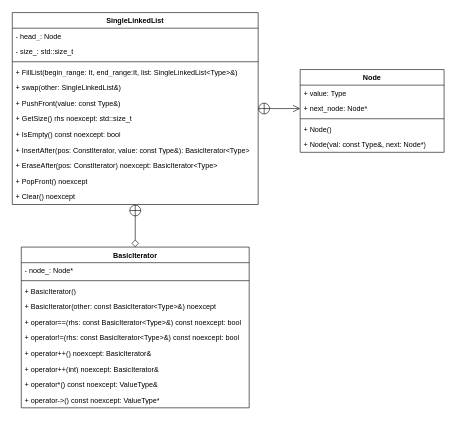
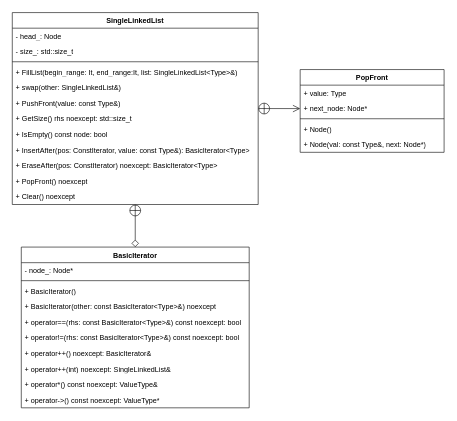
  <mxCell id="0" />
  <mxCell id="1" parent="0" />
  <mxCell id="2" value="SingleLinkedList" style="swimlane;fontStyle=1;align=center;verticalAlign=top;childLayout=stackLayout;horizontal=1;startSize=26;horizontalStack=0;resizeParent=1;resizeParentMax=0;resizeLast=0;collapsible=1;marginBottom=0;whiteSpace=wrap;html=1;" parent="1" vertex="1"><mxGeometry x="20" y="20" width="410" height="320" as="geometry"><mxRectangle x="40" y="60" width="140" height="30" as="alternateBounds" /></mxGeometry></mxCell>
  <mxCell id="3" value="- head_: Node" style="text;strokeColor=none;fillColor=none;align=left;verticalAlign=top;spacingLeft=4;spacingRight=4;overflow=hidden;rotatable=0;points=[[0,0.5],[1,0.5]];portConstraint=eastwest;whiteSpace=wrap;html=1;" parent="2" vertex="1"><mxGeometry y="26" width="410" height="26" as="geometry" /></mxCell>
  <mxCell id="4" value="- size_: std::size_t" style="text;strokeColor=none;fillColor=none;align=left;verticalAlign=top;spacingLeft=4;spacingRight=4;overflow=hidden;rotatable=0;points=[[0,0.5],[1,0.5]];portConstraint=eastwest;whiteSpace=wrap;html=1;" parent="2" vertex="1"><mxGeometry y="52" width="410" height="26" as="geometry" /></mxCell>
  <mxCell id="5" value="" style="line;strokeWidth=1;fillColor=none;align=left;verticalAlign=middle;spacingTop=-1;spacingLeft=3;spacingRight=3;rotatable=0;labelPosition=right;points=[];portConstraint=eastwest;strokeColor=inherit;" parent="2" vertex="1"><mxGeometry y="78" width="410" height="8" as="geometry" /></mxCell>
  <mxCell id="6" value="+ FillList(begin_range: It, end_range:It, list: SingleLinkedList&amp;lt;Type&amp;gt;&amp;amp;)" style="text;strokeColor=none;fillColor=none;align=left;verticalAlign=top;spacingLeft=4;spacingRight=4;overflow=hidden;rotatable=0;points=[[0,0.5],[1,0.5]];portConstraint=eastwest;whiteSpace=wrap;html=1;" parent="2" vertex="1"><mxGeometry y="86" width="410" height="26" as="geometry" /></mxCell>
  <mxCell id="7" value="+ swap(other: SingleLinkedList&amp;amp;)" style="text;strokeColor=none;fillColor=none;align=left;verticalAlign=top;spacingLeft=4;spacingRight=4;overflow=hidden;rotatable=0;points=[[0,0.5],[1,0.5]];portConstraint=eastwest;whiteSpace=wrap;html=1;" parent="2" vertex="1"><mxGeometry y="112" width="410" height="26" as="geometry" /></mxCell>
  <mxCell id="8" value="+ PushFront(value: const Type&amp;amp;)" style="text;strokeColor=none;fillColor=none;align=left;verticalAlign=top;spacingLeft=4;spacingRight=4;overflow=hidden;rotatable=0;points=[[0,0.5],[1,0.5]];portConstraint=eastwest;whiteSpace=wrap;html=1;" parent="2" vertex="1"><mxGeometry y="138" width="410" height="26" as="geometry" /></mxCell>
  <mxCell id="9" value="+ GetSize() rhs&amp;nbsp;noexcept:&amp;nbsp;std::size_t" style="text;strokeColor=none;fillColor=none;align=left;verticalAlign=top;spacingLeft=4;spacingRight=4;overflow=hidden;rotatable=0;points=[[0,0.5],[1,0.5]];portConstraint=eastwest;whiteSpace=wrap;html=1;" parent="2" vertex="1"><mxGeometry y="164" width="410" height="26" as="geometry" /></mxCell>
- <mxCell id="10" value="+ IsEmpty() const&amp;nbsp;noexcept: bool" style="text;strokeColor=none;fillColor=none;align=left;verticalAlign=top;spacingLeft=4;spacingRight=4;overflow=hidden;rotatable=0;points=[[0,0.5],[1,0.5]];portConstraint=eastwest;whiteSpace=wrap;html=1;" parent="2" vertex="1"><mxGeometry y="190" width="410" height="26" as="geometry" /></mxCell>
+ <mxCell id="10" value="+ IsEmpty() const&amp;nbsp;node: bool" style="text;strokeColor=none;fillColor=none;align=left;verticalAlign=top;spacingLeft=4;spacingRight=4;overflow=hidden;rotatable=0;points=[[0,0.5],[1,0.5]];portConstraint=eastwest;whiteSpace=wrap;html=1;" parent="2" vertex="1"><mxGeometry y="190" width="410" height="26" as="geometry" /></mxCell>
  <mxCell id="11" value="+ InsertAfter(pos: ConstIterator, value: const Type&amp;amp;): BasicIterator&amp;lt;Type&amp;gt;" style="text;strokeColor=none;fillColor=none;align=left;verticalAlign=top;spacingLeft=4;spacingRight=4;overflow=hidden;rotatable=0;points=[[0,0.5],[1,0.5]];portConstraint=eastwest;whiteSpace=wrap;html=1;" parent="2" vertex="1"><mxGeometry y="216" width="410" height="26" as="geometry" /></mxCell>
  <mxCell id="12" value="+ EraseAfter(pos: ConstIterator) noexcept: BasicIterator&amp;lt;Type&amp;gt;&amp;nbsp;" style="text;strokeColor=none;fillColor=none;align=left;verticalAlign=top;spacingLeft=4;spacingRight=4;overflow=hidden;rotatable=0;points=[[0,0.5],[1,0.5]];portConstraint=eastwest;whiteSpace=wrap;html=1;" parent="2" vertex="1"><mxGeometry y="242" width="410" height="26" as="geometry" /></mxCell>
  <mxCell id="13" value="+ PopFront() noexcept" style="text;strokeColor=none;fillColor=none;align=left;verticalAlign=top;spacingLeft=4;spacingRight=4;overflow=hidden;rotatable=0;points=[[0,0.5],[1,0.5]];portConstraint=eastwest;whiteSpace=wrap;html=1;" parent="2" vertex="1"><mxGeometry y="268" width="410" height="26" as="geometry" /></mxCell>
  <mxCell id="14" value="+ Clear() noexcept" style="text;strokeColor=none;fillColor=none;align=left;verticalAlign=top;spacingLeft=4;spacingRight=4;overflow=hidden;rotatable=0;points=[[0,0.5],[1,0.5]];portConstraint=eastwest;whiteSpace=wrap;html=1;" parent="2" vertex="1"><mxGeometry y="294" width="410" height="26" as="geometry" /></mxCell>
  <mxCell id="15" value="" style="endArrow=open;startArrow=circlePlus;endFill=0;startFill=0;endSize=10;html=1;rounded=0;startSize=8;exitX=1;exitY=0.5;exitDx=0;exitDy=0;" parent="1" edge="1" source="2"><mxGeometry width="160" relative="1" as="geometry"><mxPoint x="420" y="179.69" as="sourcePoint" /><mxPoint x="500" y="180.07" as="targetPoint" /></mxGeometry></mxCell>
- <mxCell id="16" value="Node" style="swimlane;fontStyle=1;align=center;verticalAlign=top;childLayout=stackLayout;horizontal=1;startSize=26;horizontalStack=0;resizeParent=1;resizeParentMax=0;resizeLast=0;collapsible=1;marginBottom=0;whiteSpace=wrap;html=1;" parent="1" vertex="1"><mxGeometry x="500" y="115" width="240" height="138" as="geometry" /></mxCell>
+ <mxCell id="16" value="PopFront" style="swimlane;fontStyle=1;align=center;verticalAlign=top;childLayout=stackLayout;horizontal=1;startSize=26;horizontalStack=0;resizeParent=1;resizeParentMax=0;resizeLast=0;collapsible=1;marginBottom=0;whiteSpace=wrap;html=1;" parent="1" vertex="1"><mxGeometry x="500" y="115" width="240" height="138" as="geometry" /></mxCell>
  <mxCell id="17" value="+ value: Type" style="text;strokeColor=none;fillColor=none;align=left;verticalAlign=top;spacingLeft=4;spacingRight=4;overflow=hidden;rotatable=0;points=[[0,0.5],[1,0.5]];portConstraint=eastwest;whiteSpace=wrap;html=1;" parent="16" vertex="1"><mxGeometry y="26" width="240" height="26" as="geometry" /></mxCell>
  <mxCell id="18" value="+ next_node: Node*" style="text;strokeColor=none;fillColor=none;align=left;verticalAlign=top;spacingLeft=4;spacingRight=4;overflow=hidden;rotatable=0;points=[[0,0.5],[1,0.5]];portConstraint=eastwest;whiteSpace=wrap;html=1;" parent="16" vertex="1"><mxGeometry y="52" width="240" height="26" as="geometry" /></mxCell>
  <mxCell id="19" value="" style="line;strokeWidth=1;fillColor=none;align=left;verticalAlign=middle;spacingTop=-1;spacingLeft=3;spacingRight=3;rotatable=0;labelPosition=right;points=[];portConstraint=eastwest;strokeColor=inherit;" vertex="1" parent="16"><mxGeometry y="78" width="240" height="8" as="geometry" /></mxCell>
  <mxCell id="20" value="+ Node()" style="text;strokeColor=none;fillColor=none;align=left;verticalAlign=top;spacingLeft=4;spacingRight=4;overflow=hidden;rotatable=0;points=[[0,0.5],[1,0.5]];portConstraint=eastwest;whiteSpace=wrap;html=1;" parent="16" vertex="1"><mxGeometry y="86" width="240" height="26" as="geometry" /></mxCell>
  <mxCell id="21" value="+ Node(val:&amp;nbsp;const Type&amp;amp;, next: Node*)" style="text;strokeColor=none;fillColor=none;align=left;verticalAlign=top;spacingLeft=4;spacingRight=4;overflow=hidden;rotatable=0;points=[[0,0.5],[1,0.5]];portConstraint=eastwest;whiteSpace=wrap;html=1;" parent="16" vertex="1"><mxGeometry y="112" width="240" height="26" as="geometry" /></mxCell>
  <mxCell id="22" value="" style="endArrow=diamond;startArrow=circlePlus;endFill=0;startFill=0;endSize=10;html=1;rounded=0;exitX=0.5;exitY=1;exitDx=0;exitDy=0;entryX=0.5;entryY=0;entryDx=0;entryDy=0;startSize=8;" parent="1" source="2" target="23" edge="1"><mxGeometry width="160" relative="1" as="geometry"><mxPoint x="230" y="350" as="sourcePoint" /><mxPoint x="230" y="400" as="targetPoint" /></mxGeometry></mxCell>
  <mxCell id="23" value="BasicIterator" style="swimlane;fontStyle=1;align=center;verticalAlign=top;childLayout=stackLayout;horizontal=1;startSize=26;horizontalStack=0;resizeParent=1;resizeParentMax=0;resizeLast=0;collapsible=1;marginBottom=0;whiteSpace=wrap;html=1;" parent="1" vertex="1"><mxGeometry x="35" y="411" width="380" height="268" as="geometry"><mxRectangle x="44" y="451" width="110" height="30" as="alternateBounds" /></mxGeometry></mxCell>
  <mxCell id="24" value="- node_: Node*" style="text;strokeColor=none;fillColor=none;align=left;verticalAlign=top;spacingLeft=4;spacingRight=4;overflow=hidden;rotatable=0;points=[[0,0.5],[1,0.5]];portConstraint=eastwest;whiteSpace=wrap;html=1;" parent="23" vertex="1"><mxGeometry y="26" width="380" height="26" as="geometry" /></mxCell>
  <mxCell id="25" value="" style="line;strokeWidth=1;fillColor=none;align=left;verticalAlign=middle;spacingTop=-1;spacingLeft=3;spacingRight=3;rotatable=0;labelPosition=right;points=[];portConstraint=eastwest;strokeColor=inherit;" parent="23" vertex="1"><mxGeometry y="52" width="380" height="8" as="geometry" /></mxCell>
  <mxCell id="26" value="+ BasicIterator()" style="text;strokeColor=none;fillColor=none;align=left;verticalAlign=top;spacingLeft=4;spacingRight=4;overflow=hidden;rotatable=0;points=[[0,0.5],[1,0.5]];portConstraint=eastwest;whiteSpace=wrap;html=1;" parent="23" vertex="1"><mxGeometry y="60" width="380" height="26" as="geometry" /></mxCell>
  <mxCell id="27" value="+ BasicIterator(other: const BasicIterator&amp;lt;Type&amp;gt;&amp;amp;) noexcept" style="text;strokeColor=none;fillColor=none;align=left;verticalAlign=top;spacingLeft=4;spacingRight=4;overflow=hidden;rotatable=0;points=[[0,0.5],[1,0.5]];portConstraint=eastwest;whiteSpace=wrap;html=1;" parent="23" vertex="1"><mxGeometry y="86" width="380" height="26" as="geometry" /></mxCell>
  <mxCell id="28" value="+ operator==(rhs: const BasicIterator&amp;lt;Type&amp;gt;&amp;amp;) const noexcept:&amp;nbsp;bool" style="text;strokeColor=none;fillColor=none;align=left;verticalAlign=top;spacingLeft=4;spacingRight=4;overflow=hidden;rotatable=0;points=[[0,0.5],[1,0.5]];portConstraint=eastwest;whiteSpace=wrap;html=1;" parent="23" vertex="1"><mxGeometry y="112" width="380" height="26" as="geometry" /></mxCell>
  <mxCell id="29" value="+ operator!=(rhs: const BasicIterator&amp;lt;Type&amp;gt;&amp;amp;) const noexcept: bool" style="text;strokeColor=none;fillColor=none;align=left;verticalAlign=top;spacingLeft=4;spacingRight=4;overflow=hidden;rotatable=0;points=[[0,0.5],[1,0.5]];portConstraint=eastwest;whiteSpace=wrap;html=1;" parent="23" vertex="1"><mxGeometry y="138" width="380" height="26" as="geometry" /></mxCell>
  <mxCell id="30" value="+ operator++() noexcept: BasicIterator&amp;amp;" style="text;strokeColor=none;fillColor=none;align=left;verticalAlign=top;spacingLeft=4;spacingRight=4;overflow=hidden;rotatable=0;points=[[0,0.5],[1,0.5]];portConstraint=eastwest;whiteSpace=wrap;html=1;" parent="23" vertex="1"><mxGeometry y="164" width="380" height="26" as="geometry" /></mxCell>
- <mxCell id="31" value="+ operator++(int) noexcept: BasicIterator&amp;amp;" style="text;strokeColor=none;fillColor=none;align=left;verticalAlign=top;spacingLeft=4;spacingRight=4;overflow=hidden;rotatable=0;points=[[0,0.5],[1,0.5]];portConstraint=eastwest;whiteSpace=wrap;html=1;" parent="23" vertex="1"><mxGeometry y="190" width="380" height="26" as="geometry" /></mxCell>
+ <mxCell id="31" value="+ operator++(int) noexcept: SingleLinkedList&amp;amp;" style="text;strokeColor=none;fillColor=none;align=left;verticalAlign=top;spacingLeft=4;spacingRight=4;overflow=hidden;rotatable=0;points=[[0,0.5],[1,0.5]];portConstraint=eastwest;whiteSpace=wrap;html=1;" parent="23" vertex="1"><mxGeometry y="190" width="380" height="26" as="geometry" /></mxCell>
  <mxCell id="32" value="+ operator*() const noexcept: ValueType&amp;amp;" style="text;strokeColor=none;fillColor=none;align=left;verticalAlign=top;spacingLeft=4;spacingRight=4;overflow=hidden;rotatable=0;points=[[0,0.5],[1,0.5]];portConstraint=eastwest;whiteSpace=wrap;html=1;" parent="23" vertex="1"><mxGeometry y="216" width="380" height="26" as="geometry" /></mxCell>
  <mxCell id="33" value="+ operator-&amp;gt;() const noexcept: ValueType*" style="text;strokeColor=none;fillColor=none;align=left;verticalAlign=top;spacingLeft=4;spacingRight=4;overflow=hidden;rotatable=0;points=[[0,0.5],[1,0.5]];portConstraint=eastwest;whiteSpace=wrap;html=1;" parent="23" vertex="1"><mxGeometry y="242" width="380" height="26" as="geometry" /></mxCell>
